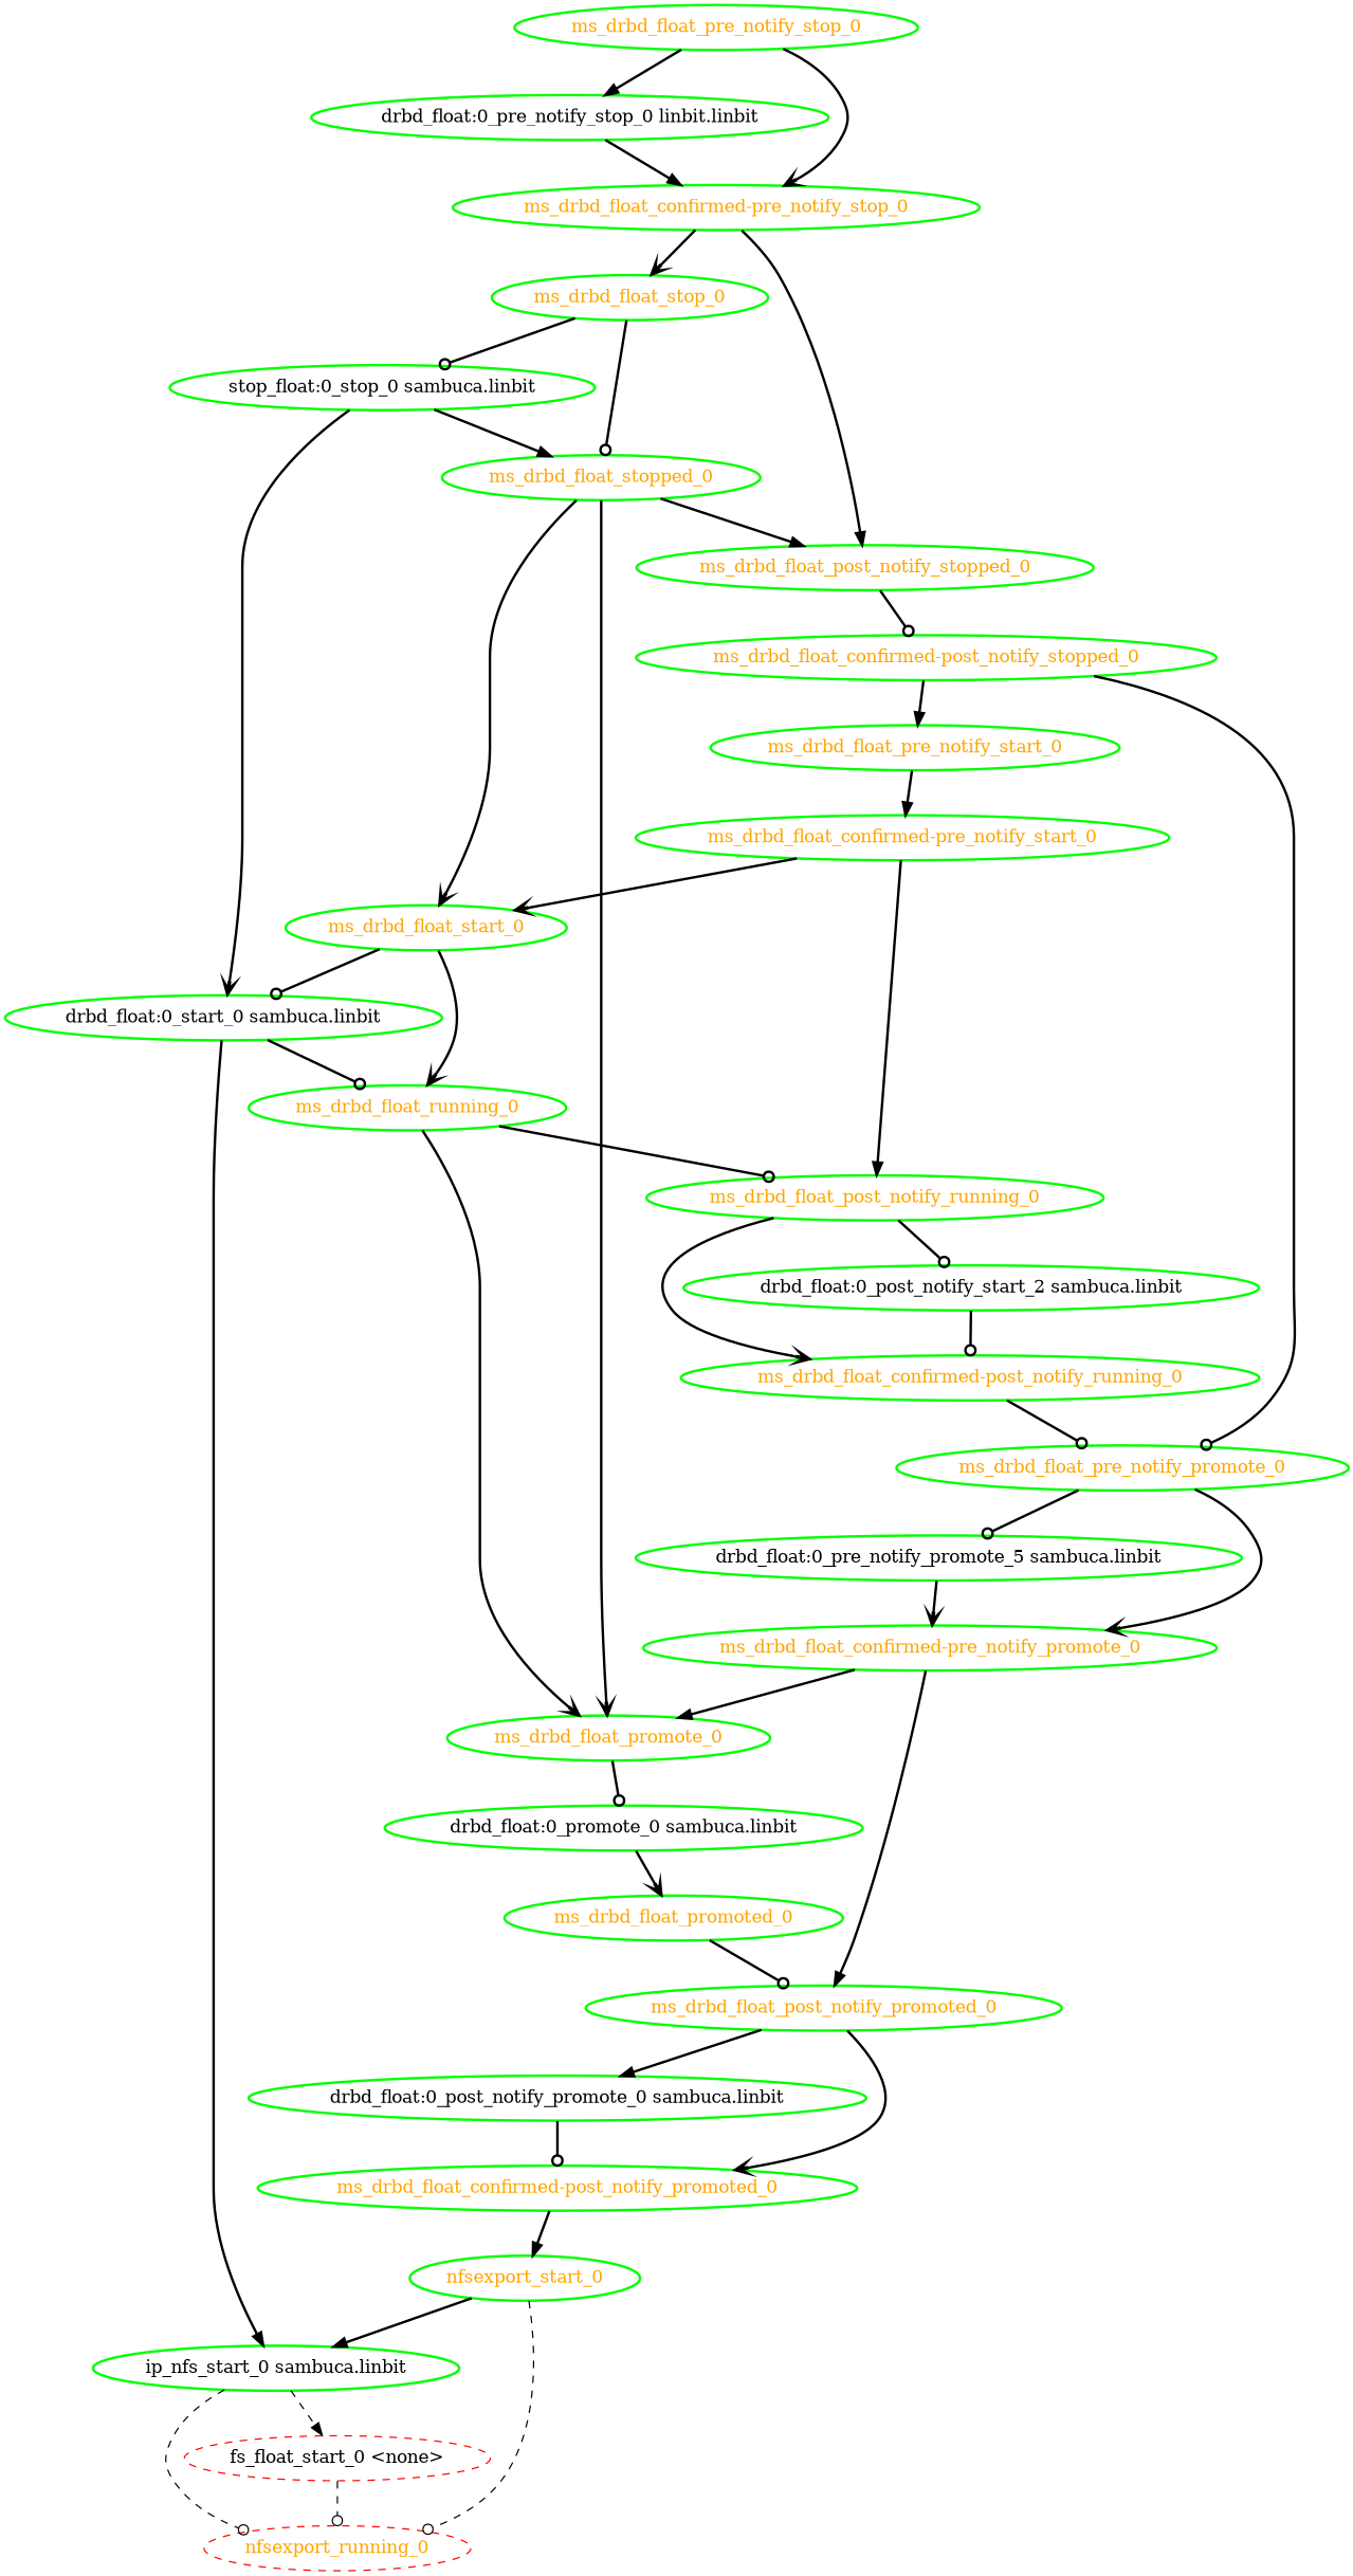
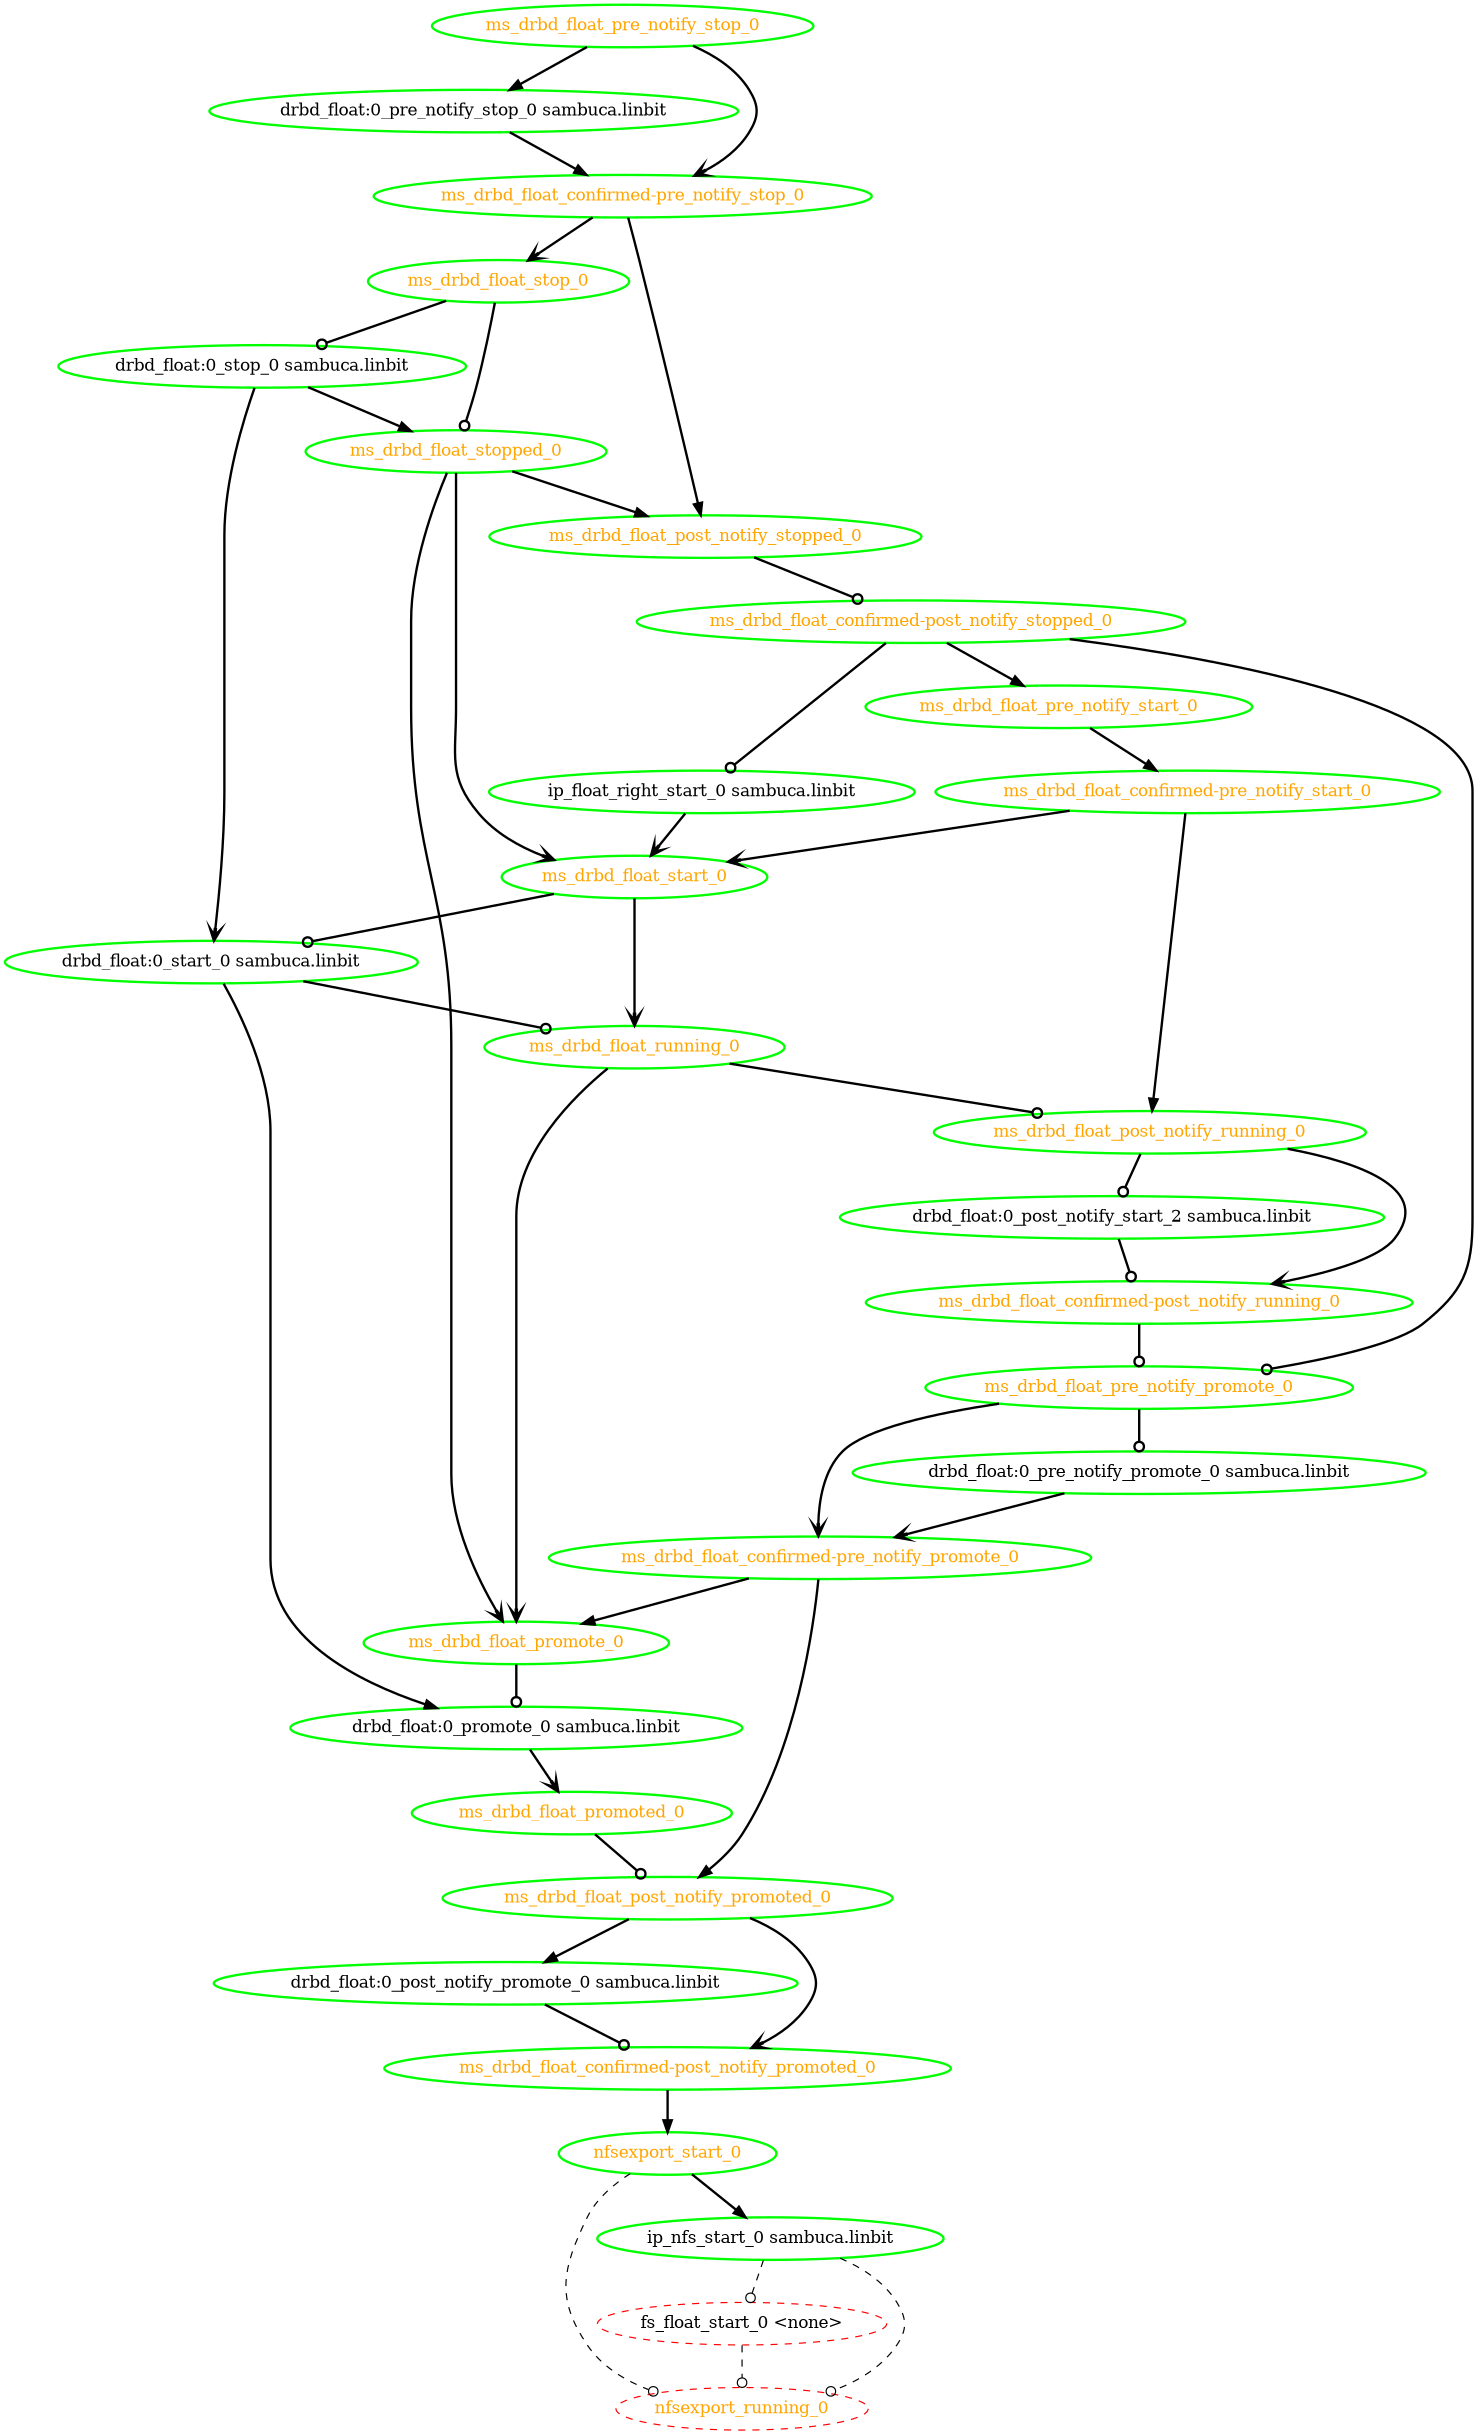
  digraph {
    node [color=green fontcolor=orange style=bold]
    edge [arrowhead=odot style=bold]
    "drbd_float:0_post_notify_promote_0 sambuca.linbit" [fontcolor=black]
    "ms_drbd_float_confirmed-post_notify_promoted_0"
    nfsexport_start_0
    nfsexport_running_0 [color=red style=dashed]
    "ip_nfs_start_0 sambuca.linbit" [fontcolor=black]
    n6 [fontcolor=black label="drbd_float:0_post_notify_start_2 sambuca.linbit"]
    "ms_drbd_float_confirmed-post_notify_running_0"
    ms_drbd_float_pre_notify_promote_0
-   "drbd_float:0_pre_notify_promote_0 sambuca.linbit" [fontcolor=black label="drbd_float:0_pre_notify_promote_5 sambuca.linbit"]
+   "drbd_float:0_pre_notify_promote_0 sambuca.linbit" [fontcolor=black]
    "ms_drbd_float_confirmed-pre_notify_promote_0"
    ms_drbd_float_post_notify_promoted_0
    ms_drbd_float_promote_0
    "drbd_float:0_promote_0 sambuca.linbit" [fontcolor=black]
-   "drbd_float:0_pre_notify_stop_0 sambuca.linbit" [fontcolor=black label="drbd_float:0_pre_notify_stop_0 linbit.linbit"]
+   "drbd_float:0_pre_notify_stop_0 sambuca.linbit" [fontcolor=black]
    "ms_drbd_float_confirmed-pre_notify_stop_0"
    ms_drbd_float_post_notify_stopped_0
    ms_drbd_float_stop_0
    "ms_drbd_float_confirmed-post_notify_stopped_0"
-   "drbd_float:0_stop_0 sambuca.linbit" [fontcolor=black label="stop_float:0_stop_0 sambuca.linbit"]
+   "drbd_float:0_stop_0 sambuca.linbit" [fontcolor=black]
    ms_drbd_float_stopped_0
    ms_drbd_float_promoted_0
    "drbd_float:0_start_0 sambuca.linbit" [fontcolor=black]
    ms_drbd_float_running_0
    ms_drbd_float_post_notify_running_0
    ms_drbd_float_start_0
    "fs_float_start_0 <none>" [color=red fontcolor=black style=dashed]
+   "ip_float_right_start_0 sambuca.linbit" [fontcolor=black]
    ms_drbd_float_pre_notify_start_0
    "ms_drbd_float_confirmed-pre_notify_start_0"
    ms_drbd_float_pre_notify_stop_0
    "drbd_float:0_post_notify_promote_0 sambuca.linbit" -> "ms_drbd_float_confirmed-post_notify_promoted_0"
    "ms_drbd_float_confirmed-post_notify_promoted_0" -> nfsexport_start_0 [arrowhead=normal]
    nfsexport_start_0 -> nfsexport_running_0 [style=dashed]
    nfsexport_start_0 -> "ip_nfs_start_0 sambuca.linbit" [arrowhead=normal]
    "ip_nfs_start_0 sambuca.linbit" -> nfsexport_running_0 [style=dashed]
-   "ip_nfs_start_0 sambuca.linbit" -> "fs_float_start_0 <none>" [arrowhead=normal style=dashed]
+   "ip_nfs_start_0 sambuca.linbit" -> "fs_float_start_0 <none>" [style=dashed]
    n6 -> "ms_drbd_float_confirmed-post_notify_running_0"
    "ms_drbd_float_confirmed-post_notify_running_0" -> ms_drbd_float_pre_notify_promote_0
    ms_drbd_float_pre_notify_promote_0 -> "drbd_float:0_pre_notify_promote_0 sambuca.linbit"
    ms_drbd_float_pre_notify_promote_0 -> "ms_drbd_float_confirmed-pre_notify_promote_0" [arrowhead=vee]
    "drbd_float:0_pre_notify_promote_0 sambuca.linbit" -> "ms_drbd_float_confirmed-pre_notify_promote_0" [arrowhead=vee]
    "ms_drbd_float_confirmed-pre_notify_promote_0" -> ms_drbd_float_post_notify_promoted_0 [arrowhead=normal]
    "ms_drbd_float_confirmed-pre_notify_promote_0" -> ms_drbd_float_promote_0 [arrowhead=normal]
    ms_drbd_float_post_notify_promoted_0 -> "drbd_float:0_post_notify_promote_0 sambuca.linbit" [arrowhead=normal]
    ms_drbd_float_post_notify_promoted_0 -> "ms_drbd_float_confirmed-post_notify_promoted_0" [arrowhead=vee]
    ms_drbd_float_promote_0 -> "drbd_float:0_promote_0 sambuca.linbit"
    "drbd_float:0_promote_0 sambuca.linbit" -> ms_drbd_float_promoted_0 [arrowhead=vee]
    "drbd_float:0_pre_notify_stop_0 sambuca.linbit" -> "ms_drbd_float_confirmed-pre_notify_stop_0" [arrowhead=normal]
    "ms_drbd_float_confirmed-pre_notify_stop_0" -> ms_drbd_float_post_notify_stopped_0 [arrowhead=normal]
    "ms_drbd_float_confirmed-pre_notify_stop_0" -> ms_drbd_float_stop_0 [arrowhead=vee]
    ms_drbd_float_post_notify_stopped_0 -> "ms_drbd_float_confirmed-post_notify_stopped_0"
    ms_drbd_float_stop_0 -> "drbd_float:0_stop_0 sambuca.linbit"
    ms_drbd_float_stop_0 -> ms_drbd_float_stopped_0
    "ms_drbd_float_confirmed-post_notify_stopped_0" -> ms_drbd_float_pre_notify_promote_0
+   "ms_drbd_float_confirmed-post_notify_stopped_0" -> "ip_float_right_start_0 sambuca.linbit"
    "ms_drbd_float_confirmed-post_notify_stopped_0" -> ms_drbd_float_pre_notify_start_0 [arrowhead=normal]
    "drbd_float:0_stop_0 sambuca.linbit" -> ms_drbd_float_stopped_0 [arrowhead=normal]
    "drbd_float:0_stop_0 sambuca.linbit" -> "drbd_float:0_start_0 sambuca.linbit" [arrowhead=vee]
    ms_drbd_float_stopped_0 -> ms_drbd_float_promote_0 [arrowhead=vee]
    ms_drbd_float_stopped_0 -> ms_drbd_float_post_notify_stopped_0 [arrowhead=normal]
    ms_drbd_float_stopped_0 -> ms_drbd_float_start_0 [arrowhead=vee]
    ms_drbd_float_promoted_0 -> ms_drbd_float_post_notify_promoted_0
-   "drbd_float:0_start_0 sambuca.linbit" -> "ip_nfs_start_0 sambuca.linbit" [arrowhead=normal]
+   "drbd_float:0_start_0 sambuca.linbit" -> "drbd_float:0_promote_0 sambuca.linbit" [arrowhead=normal]
    "drbd_float:0_start_0 sambuca.linbit" -> ms_drbd_float_running_0
    ms_drbd_float_running_0 -> ms_drbd_float_promote_0 [arrowhead=vee]
    ms_drbd_float_running_0 -> ms_drbd_float_post_notify_running_0
    ms_drbd_float_post_notify_running_0 -> n6
    ms_drbd_float_post_notify_running_0 -> "ms_drbd_float_confirmed-post_notify_running_0" [arrowhead=vee]
    ms_drbd_float_start_0 -> "drbd_float:0_start_0 sambuca.linbit"
    ms_drbd_float_start_0 -> ms_drbd_float_running_0 [arrowhead=vee]
    "fs_float_start_0 <none>" -> nfsexport_running_0 [style=dashed]
+   "ip_float_right_start_0 sambuca.linbit" -> ms_drbd_float_start_0 [arrowhead=vee]
    ms_drbd_float_pre_notify_start_0 -> "ms_drbd_float_confirmed-pre_notify_start_0" [arrowhead=normal]
    "ms_drbd_float_confirmed-pre_notify_start_0" -> ms_drbd_float_post_notify_running_0 [arrowhead=normal]
    "ms_drbd_float_confirmed-pre_notify_start_0" -> ms_drbd_float_start_0 [arrowhead=vee]
    ms_drbd_float_pre_notify_stop_0 -> "drbd_float:0_pre_notify_stop_0 sambuca.linbit" [arrowhead=normal]
    ms_drbd_float_pre_notify_stop_0 -> "ms_drbd_float_confirmed-pre_notify_stop_0" [arrowhead=vee]
  }
